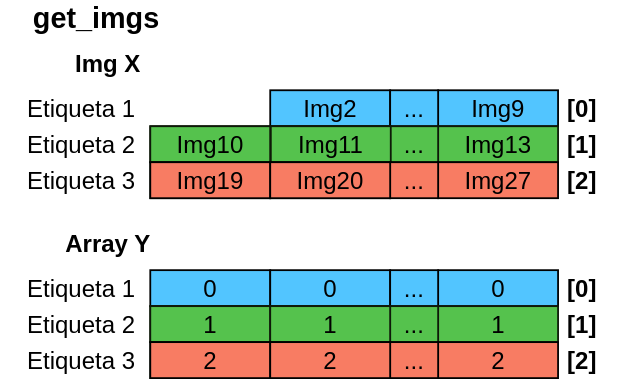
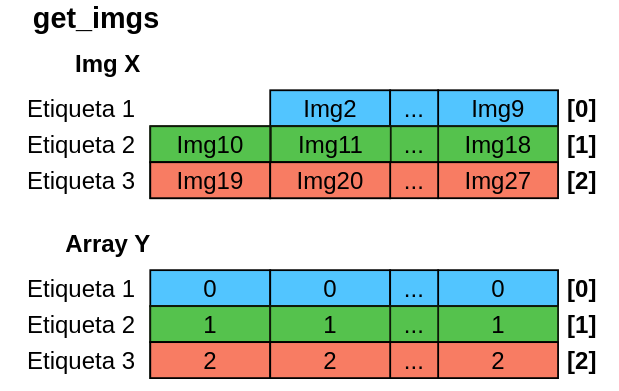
  <mxCell id="0" />
  <mxCell id="1" parent="0" />
  <mxCell id="2" value="&lt;font style=&quot;font-size: 48px&quot; face=&quot;Arial&quot;&gt;&lt;b&gt;get_imgs&lt;/b&gt;&lt;/font&gt;" style="text;html=1;strokeColor=none;fillColor=none;align=center;verticalAlign=middle;whiteSpace=wrap;rounded=0;" parent="1" vertex="1"><mxGeometry x="140" y="20" width="40" height="20" as="geometry" /></mxCell>
  <mxCell id="3" value="Img2" style="rounded=0;whiteSpace=wrap;html=1;fontFamily=Arial;fontSize=40;strokeWidth=3;fillColor=#52C5FF;" parent="1" vertex="1"><mxGeometry x="450" y="150" width="200" height="60" as="geometry" /></mxCell>
  <mxCell id="4" value="&lt;font face=&quot;Arial&quot; size=&quot;1&quot;&gt;&lt;span style=&quot;font-size: 40px&quot;&gt;Etiqueta 1&lt;/span&gt;&lt;/font&gt;" style="text;html=1;strokeColor=none;fillColor=none;align=center;verticalAlign=middle;whiteSpace=wrap;rounded=0;" parent="1" vertex="1"><mxGeometry x="20" y="150" width="230" height="60" as="geometry" /></mxCell>
  <mxCell id="5" value="Img9" style="rounded=0;whiteSpace=wrap;html=1;fontFamily=Arial;fontSize=40;strokeWidth=3;fillColor=#52C5FF;" parent="1" vertex="1"><mxGeometry x="730" y="150" width="200" height="60" as="geometry" /></mxCell>
  <mxCell id="6" value="..." style="rounded=0;whiteSpace=wrap;html=1;fontFamily=Arial;fontSize=40;strokeWidth=3;fillColor=#52C5FF;" parent="1" vertex="1"><mxGeometry x="650" y="150" width="80" height="60" as="geometry" /></mxCell>
  <mxCell id="7" value="dir Img1" style="rounded=0;whiteSpace=wrap;html=1;fontFamily=Arial;fontSize=40;strokeWidth=3;fillColor=#4CAD45;strokeColor=#0E1908;" parent="1" vertex="1"><mxGeometry x="250" y="210" width="200" height="60" as="geometry" /></mxCell>
  <mxCell id="8" value="dir Img2" style="rounded=0;whiteSpace=wrap;html=1;fontFamily=Arial;fontSize=40;strokeWidth=3;fillColor=#4CAD45;strokeColor=#0E1908;" parent="1" vertex="1"><mxGeometry x="450" y="210" width="200" height="60" as="geometry" /></mxCell>
  <mxCell id="9" value="&lt;font face=&quot;Arial&quot; size=&quot;1&quot;&gt;&lt;span style=&quot;font-size: 40px&quot;&gt;Etiqueta 2&lt;/span&gt;&lt;/font&gt;" style="text;html=1;strokeColor=none;fillColor=none;align=center;verticalAlign=middle;whiteSpace=wrap;rounded=0;" parent="1" vertex="1"><mxGeometry x="20" y="210" width="230" height="60" as="geometry" /></mxCell>
- <mxCell id="10" value="Img13" style="rounded=0;whiteSpace=wrap;html=1;fontFamily=Arial;fontSize=40;strokeWidth=3;fillColor=#55C24D;strokeColor=#0E1908;gradientColor=none;" parent="1" vertex="1"><mxGeometry x="730" y="210" width="200" height="60" as="geometry" /></mxCell>
+ <mxCell id="10" value="Img18" style="rounded=0;whiteSpace=wrap;html=1;fontFamily=Arial;fontSize=40;strokeWidth=3;fillColor=#55C24D;strokeColor=#0E1908;gradientColor=none;" parent="1" vertex="1"><mxGeometry x="730" y="210" width="200" height="60" as="geometry" /></mxCell>
  <mxCell id="11" value="..." style="rounded=0;whiteSpace=wrap;html=1;fontFamily=Arial;fontSize=40;strokeWidth=3;fillColor=#55C24D;strokeColor=#0E1908;" parent="1" vertex="1"><mxGeometry x="650" y="210" width="80" height="60" as="geometry" /></mxCell>
  <mxCell id="12" value="Img10" style="rounded=0;whiteSpace=wrap;html=1;fontFamily=Arial;fontSize=40;strokeWidth=3;fillColor=#55C24D;strokeColor=#0E1908;gradientColor=none;" parent="1" vertex="1"><mxGeometry x="250" y="210" width="200" height="60" as="geometry" /></mxCell>
  <mxCell id="13" value="Img11" style="rounded=0;whiteSpace=wrap;html=1;fontFamily=Arial;fontSize=40;strokeWidth=3;fillColor=#55C24D;strokeColor=#0E1908;gradientColor=none;" parent="1" vertex="1"><mxGeometry x="451" y="210" width="200" height="60" as="geometry" /></mxCell>
  <mxCell id="14" value="dir Img1" style="rounded=0;whiteSpace=wrap;html=1;fontFamily=Arial;fontSize=40;strokeWidth=3;fillColor=#4CAD45;strokeColor=#0E1908;" parent="1" vertex="1"><mxGeometry x="250" y="270" width="200" height="60" as="geometry" /></mxCell>
  <mxCell id="15" value="dir Img2" style="rounded=0;whiteSpace=wrap;html=1;fontFamily=Arial;fontSize=40;strokeWidth=3;fillColor=#4CAD45;strokeColor=#0E1908;" parent="1" vertex="1"><mxGeometry x="450" y="270" width="200" height="60" as="geometry" /></mxCell>
  <mxCell id="16" value="&lt;font face=&quot;Arial&quot; size=&quot;1&quot;&gt;&lt;span style=&quot;font-size: 40px&quot;&gt;Etiqueta 3&lt;/span&gt;&lt;/font&gt;" style="text;html=1;strokeColor=none;fillColor=none;align=center;verticalAlign=middle;whiteSpace=wrap;rounded=0;" parent="1" vertex="1"><mxGeometry x="20" y="270" width="230" height="60" as="geometry" /></mxCell>
  <mxCell id="17" value="Img27" style="rounded=0;whiteSpace=wrap;html=1;fontFamily=Arial;fontSize=40;strokeWidth=3;fillColor=#F87C63;strokeColor=#000000;" parent="1" vertex="1"><mxGeometry x="730" y="270" width="200" height="60" as="geometry" /></mxCell>
  <mxCell id="18" value="..." style="rounded=0;whiteSpace=wrap;html=1;fontFamily=Arial;fontSize=40;strokeWidth=3;fillColor=#F87C63;strokeColor=#000000;" parent="1" vertex="1"><mxGeometry x="650" y="270" width="80" height="60" as="geometry" /></mxCell>
  <mxCell id="19" value="Img19" style="rounded=0;whiteSpace=wrap;html=1;fontFamily=Arial;fontSize=40;strokeWidth=3;fillColor=#F87C63;strokeColor=#000000;" parent="1" vertex="1"><mxGeometry x="250" y="270" width="200" height="60" as="geometry" /></mxCell>
  <mxCell id="20" value="Img20" style="rounded=0;whiteSpace=wrap;html=1;fontFamily=Arial;fontSize=40;strokeWidth=3;fillColor=#F87C63;strokeColor=#000000;" parent="1" vertex="1"><mxGeometry x="450" y="270" width="200" height="60" as="geometry" /></mxCell>
  <mxCell id="21" value="&lt;font face=&quot;Arial&quot;&gt;&lt;span style=&quot;font-size: 40px&quot;&gt;&lt;b&gt;[0]&lt;/b&gt;&lt;/span&gt;&lt;/font&gt;" style="text;html=1;strokeColor=none;fillColor=none;align=center;verticalAlign=middle;whiteSpace=wrap;rounded=0;" parent="1" vertex="1"><mxGeometry x="930" y="150" width="80" height="60" as="geometry" /></mxCell>
  <mxCell id="22" value="&lt;font face=&quot;Arial&quot;&gt;&lt;span style=&quot;font-size: 40px&quot;&gt;&lt;b&gt;[1]&lt;/b&gt;&lt;/span&gt;&lt;/font&gt;" style="text;html=1;strokeColor=none;fillColor=none;align=center;verticalAlign=middle;whiteSpace=wrap;rounded=0;" parent="1" vertex="1"><mxGeometry x="930" y="210" width="80" height="60" as="geometry" /></mxCell>
  <mxCell id="23" value="&lt;font face=&quot;Arial&quot;&gt;&lt;span style=&quot;font-size: 40px&quot;&gt;&lt;b&gt;[2]&lt;/b&gt;&lt;/span&gt;&lt;/font&gt;" style="text;html=1;strokeColor=none;fillColor=none;align=center;verticalAlign=middle;whiteSpace=wrap;rounded=0;" parent="1" vertex="1"><mxGeometry x="930" y="270" width="80" height="60" as="geometry" /></mxCell>
  <mxCell id="24" value="&lt;b&gt;Img X&lt;/b&gt;" style="text;html=1;align=center;verticalAlign=middle;resizable=0;points=[];autosize=1;fontSize=40;fontFamily=Arial;" parent="1" vertex="1"><mxGeometry x="99" y="80" width="160" height="50" as="geometry" /></mxCell>
  <mxCell id="25" value="0" style="rounded=0;whiteSpace=wrap;html=1;fontFamily=Arial;fontSize=40;strokeWidth=3;fillColor=#52C5FF;" parent="1" vertex="1"><mxGeometry x="250" y="450" width="200" height="60" as="geometry" /></mxCell>
  <mxCell id="26" value="0" style="rounded=0;whiteSpace=wrap;html=1;fontFamily=Arial;fontSize=40;strokeWidth=3;fillColor=#52C5FF;" parent="1" vertex="1"><mxGeometry x="450" y="450" width="200" height="60" as="geometry" /></mxCell>
  <mxCell id="27" value="&lt;font face=&quot;Arial&quot; size=&quot;1&quot;&gt;&lt;span style=&quot;font-size: 40px&quot;&gt;Etiqueta 1&lt;/span&gt;&lt;/font&gt;" style="text;html=1;strokeColor=none;fillColor=none;align=center;verticalAlign=middle;whiteSpace=wrap;rounded=0;" parent="1" vertex="1"><mxGeometry x="20" y="450" width="230" height="60" as="geometry" /></mxCell>
  <mxCell id="28" value="0" style="rounded=0;whiteSpace=wrap;html=1;fontFamily=Arial;fontSize=40;strokeWidth=3;fillColor=#52C5FF;" parent="1" vertex="1"><mxGeometry x="730" y="450" width="200" height="60" as="geometry" /></mxCell>
  <mxCell id="29" value="..." style="rounded=0;whiteSpace=wrap;html=1;fontFamily=Arial;fontSize=40;strokeWidth=3;fillColor=#52C5FF;" parent="1" vertex="1"><mxGeometry x="650" y="450" width="80" height="60" as="geometry" /></mxCell>
  <mxCell id="30" value="dir Img1" style="rounded=0;whiteSpace=wrap;html=1;fontFamily=Arial;fontSize=40;strokeWidth=3;fillColor=#4CAD45;strokeColor=#0E1908;" parent="1" vertex="1"><mxGeometry x="250" y="510" width="200" height="60" as="geometry" /></mxCell>
  <mxCell id="31" value="dir Img2" style="rounded=0;whiteSpace=wrap;html=1;fontFamily=Arial;fontSize=40;strokeWidth=3;fillColor=#4CAD45;strokeColor=#0E1908;" parent="1" vertex="1"><mxGeometry x="450" y="510" width="200" height="60" as="geometry" /></mxCell>
  <mxCell id="32" value="&lt;font face=&quot;Arial&quot; size=&quot;1&quot;&gt;&lt;span style=&quot;font-size: 40px&quot;&gt;Etiqueta 2&lt;/span&gt;&lt;/font&gt;" style="text;html=1;strokeColor=none;fillColor=none;align=center;verticalAlign=middle;whiteSpace=wrap;rounded=0;" parent="1" vertex="1"><mxGeometry x="20" y="510" width="230" height="60" as="geometry" /></mxCell>
  <mxCell id="33" value="1" style="rounded=0;whiteSpace=wrap;html=1;fontFamily=Arial;fontSize=40;strokeWidth=3;fillColor=#55C24D;strokeColor=#0E1908;gradientColor=none;" parent="1" vertex="1"><mxGeometry x="730" y="510" width="200" height="60" as="geometry" /></mxCell>
  <mxCell id="34" value="..." style="rounded=0;whiteSpace=wrap;html=1;fontFamily=Arial;fontSize=40;strokeWidth=3;fillColor=#55C24D;strokeColor=#0E1908;" parent="1" vertex="1"><mxGeometry x="650" y="510" width="80" height="60" as="geometry" /></mxCell>
  <mxCell id="35" value="1" style="rounded=0;whiteSpace=wrap;html=1;fontFamily=Arial;fontSize=40;strokeWidth=3;fillColor=#55C24D;strokeColor=#0E1908;gradientColor=none;" parent="1" vertex="1"><mxGeometry x="250" y="510" width="200" height="60" as="geometry" /></mxCell>
  <mxCell id="36" value="1" style="rounded=0;whiteSpace=wrap;html=1;fontFamily=Arial;fontSize=40;strokeWidth=3;fillColor=#55C24D;strokeColor=#0E1908;gradientColor=none;" parent="1" vertex="1"><mxGeometry x="450" y="510" width="200" height="60" as="geometry" /></mxCell>
  <mxCell id="37" value="dir Img1" style="rounded=0;whiteSpace=wrap;html=1;fontFamily=Arial;fontSize=40;strokeWidth=3;fillColor=#4CAD45;strokeColor=#0E1908;" parent="1" vertex="1"><mxGeometry x="250" y="570" width="200" height="60" as="geometry" /></mxCell>
  <mxCell id="38" value="dir Img2" style="rounded=0;whiteSpace=wrap;html=1;fontFamily=Arial;fontSize=40;strokeWidth=3;fillColor=#4CAD45;strokeColor=#0E1908;" parent="1" vertex="1"><mxGeometry x="450" y="570" width="200" height="60" as="geometry" /></mxCell>
  <mxCell id="39" value="&lt;font face=&quot;Arial&quot; size=&quot;1&quot;&gt;&lt;span style=&quot;font-size: 40px&quot;&gt;Etiqueta 3&lt;/span&gt;&lt;/font&gt;" style="text;html=1;strokeColor=none;fillColor=none;align=center;verticalAlign=middle;whiteSpace=wrap;rounded=0;" parent="1" vertex="1"><mxGeometry x="20" y="570" width="230" height="60" as="geometry" /></mxCell>
  <mxCell id="40" value="2" style="rounded=0;whiteSpace=wrap;html=1;fontFamily=Arial;fontSize=40;strokeWidth=3;fillColor=#F87C63;strokeColor=#000000;" parent="1" vertex="1"><mxGeometry x="730" y="570" width="200" height="60" as="geometry" /></mxCell>
  <mxCell id="41" value="..." style="rounded=0;whiteSpace=wrap;html=1;fontFamily=Arial;fontSize=40;strokeWidth=3;fillColor=#F87C63;strokeColor=#000000;" parent="1" vertex="1"><mxGeometry x="650" y="570" width="80" height="60" as="geometry" /></mxCell>
  <mxCell id="42" value="2" style="rounded=0;whiteSpace=wrap;html=1;fontFamily=Arial;fontSize=40;strokeWidth=3;fillColor=#F87C63;strokeColor=#000000;" parent="1" vertex="1"><mxGeometry x="250" y="570" width="200" height="60" as="geometry" /></mxCell>
  <mxCell id="43" value="2" style="rounded=0;whiteSpace=wrap;html=1;fontFamily=Arial;fontSize=40;strokeWidth=3;fillColor=#F87C63;strokeColor=#000000;" parent="1" vertex="1"><mxGeometry x="450" y="570" width="200" height="60" as="geometry" /></mxCell>
  <mxCell id="44" value="&lt;font face=&quot;Arial&quot;&gt;&lt;span style=&quot;font-size: 40px&quot;&gt;&lt;b&gt;[0]&lt;/b&gt;&lt;/span&gt;&lt;/font&gt;" style="text;html=1;strokeColor=none;fillColor=none;align=center;verticalAlign=middle;whiteSpace=wrap;rounded=0;" parent="1" vertex="1"><mxGeometry x="930" y="450" width="80" height="60" as="geometry" /></mxCell>
  <mxCell id="45" value="&lt;font face=&quot;Arial&quot;&gt;&lt;span style=&quot;font-size: 40px&quot;&gt;&lt;b&gt;[1]&lt;/b&gt;&lt;/span&gt;&lt;/font&gt;" style="text;html=1;strokeColor=none;fillColor=none;align=center;verticalAlign=middle;whiteSpace=wrap;rounded=0;" parent="1" vertex="1"><mxGeometry x="930" y="510" width="80" height="60" as="geometry" /></mxCell>
  <mxCell id="46" value="&lt;font face=&quot;Arial&quot;&gt;&lt;span style=&quot;font-size: 40px&quot;&gt;&lt;b&gt;[2]&lt;/b&gt;&lt;/span&gt;&lt;/font&gt;" style="text;html=1;strokeColor=none;fillColor=none;align=center;verticalAlign=middle;whiteSpace=wrap;rounded=0;" parent="1" vertex="1"><mxGeometry x="930" y="570" width="80" height="60" as="geometry" /></mxCell>
  <mxCell id="47" value="&lt;b&gt;Array Y&lt;/b&gt;" style="text;html=1;align=center;verticalAlign=middle;resizable=0;points=[];autosize=1;fontSize=40;fontFamily=Arial;" parent="1" vertex="1"><mxGeometry x="99" y="380" width="160" height="50" as="geometry" /></mxCell>
